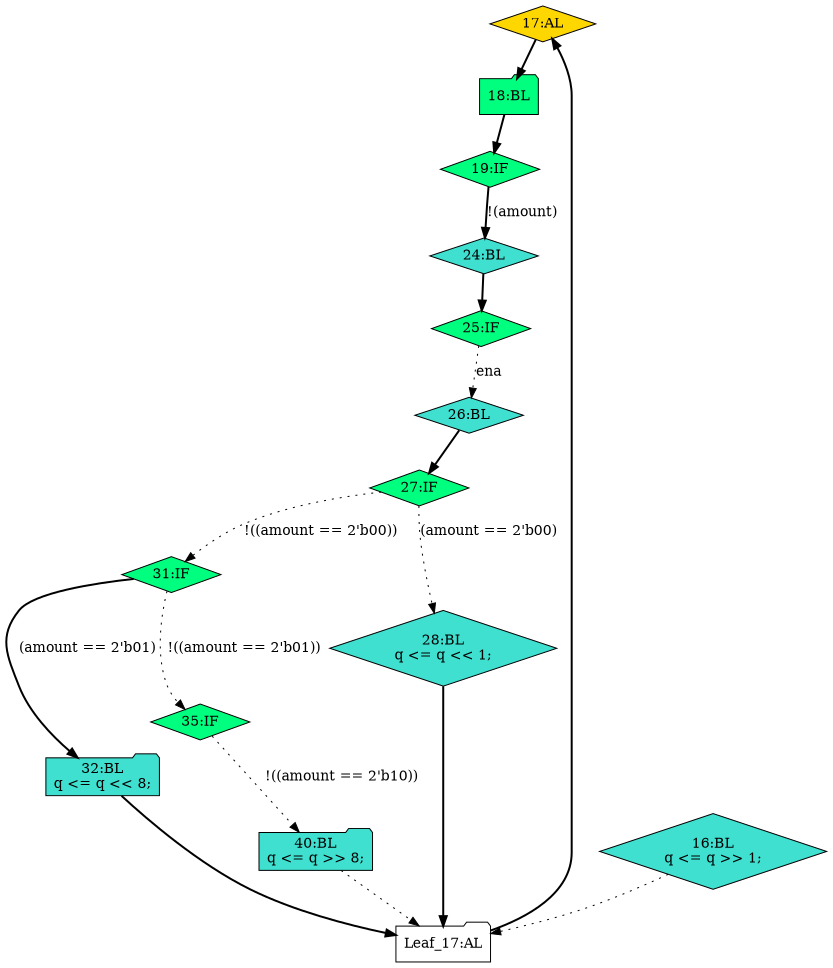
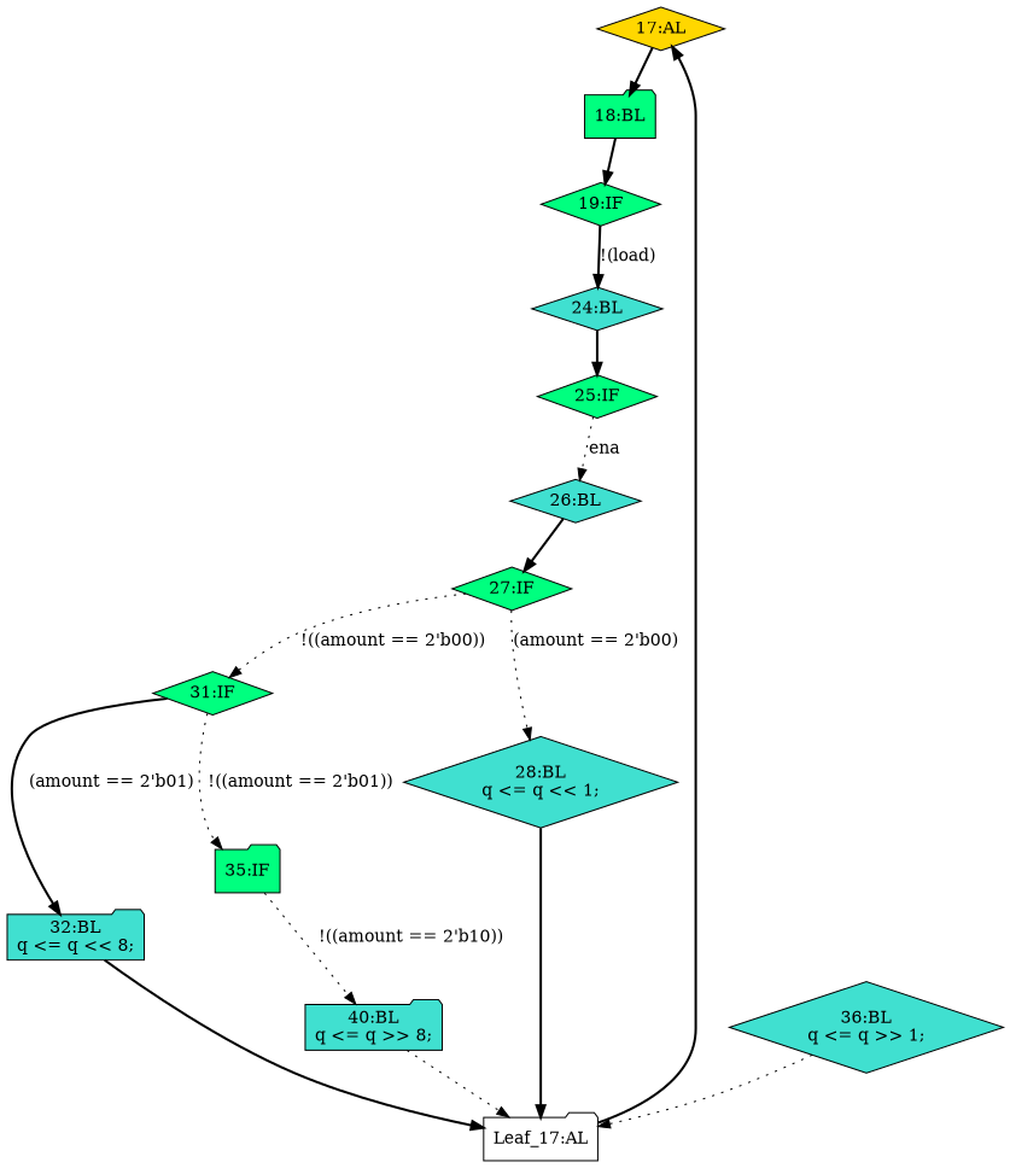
  strict digraph {
    node [fillcolor=springgreen shape=diamond statements="[]" style=filled typ=Block]
    edge [cond="[]" lineno=None style=bold]
    n1 [ast="<pyverilog.vparser.ast.Always object at 0x7ff70ff771d0>" clk_sens=True fillcolor=gold label="17:AL" sens="['clk']" typ=Always use_var="['load', 'ena', 'amount', 'data', 'q']"]
    n2 [ast="<pyverilog.vparser.ast.Block object at 0x7ff70ff64d10>" label="18:BL" shape=folder]
    n3 [ast="<pyverilog.vparser.ast.IfStatement object at 0x7ff70ff64610>" label="19:IF" typ=IfStatement]
    n4 [ast="<pyverilog.vparser.ast.Block object at 0x7ff70ff0ee90>" fillcolor=turquoise label="24:BL"]
    n5 [ast="<pyverilog.vparser.ast.IfStatement object at 0x7ff70ff7dd10>" label="27:IF" typ=IfStatement]
    n6 [ast="<pyverilog.vparser.ast.IfStatement object at 0x7ff7102dee50>" label="31:IF" typ=IfStatement]
    n7 [ast="<pyverilog.vparser.ast.Block object at 0x7ff70ff72650>" fillcolor=turquoise label="28:BL\nq <= q << 1;" statements="[<pyverilog.vparser.ast.NonblockingSubstitution object at 0x7ff70ff67650>]"]
    n8 [ast="<pyverilog.vparser.ast.Block object at 0x7ff70ff67450>" fillcolor=turquoise label="32:BL\nq <= q << 8;" shape=folder statements="[<pyverilog.vparser.ast.NonblockingSubstitution object at 0x7ff7140c5d10>]"]
-   n9 [ast="<pyverilog.vparser.ast.IfStatement object at 0x7ff70fbd8b10>" label="35:IF" typ=IfStatement]
+   n9 [ast="<pyverilog.vparser.ast.IfStatement object at 0x7ff70fbd8b10>" label="35:IF" shape=folder typ=IfStatement]
    n10 [def_var="['q']" label="Leaf_17:AL" shape=folder fillcolor="" statements="" style="" typ=""]
    n11 [ast="<pyverilog.vparser.ast.Block object at 0x7ff70fbd8350>" fillcolor=turquoise label="40:BL\nq <= q >> 8;" shape=folder statements="[<pyverilog.vparser.ast.NonblockingSubstitution object at 0x7ff70fbd8310>]"]
    n12 [ast="<pyverilog.vparser.ast.IfStatement object at 0x7ff70ff0ebd0>" label="25:IF" typ=IfStatement]
    n13 [ast="<pyverilog.vparser.ast.Block object at 0x7ff70ff0ecd0>" fillcolor=turquoise label="26:BL"]
-   n14 [ast="<pyverilog.vparser.ast.Block object at 0x7ff70ffe0f90>" fillcolor=turquoise label="16:BL\nq <= q >> 1;" statements="[<pyverilog.vparser.ast.NonblockingSubstitution object at 0x7ff70ff86550>]"]
+   n14 [ast="<pyverilog.vparser.ast.Block object at 0x7ff70ffe0f90>" fillcolor=turquoise label="36:BL\nq <= q >> 1;" statements="[<pyverilog.vparser.ast.NonblockingSubstitution object at 0x7ff70ff86550>]"]
    n1 -> n2
    n2 -> n3
-   n3 -> n4 [cond="['load']" label="!(amount)" lineno=19]
+   n3 -> n4 [cond="['load']" label="!(load)" lineno=19]
    n4 -> n12
    n5 -> n6 [cond="['amount']" label="!((amount == 2'b00))" lineno=27 style=dotted]
    n5 -> n7 [cond="['amount']" label="(amount == 2'b00)" lineno=27 style=dotted]
    n6 -> n8 [cond="['amount']" label="(amount == 2'b01)" lineno=31]
    n6 -> n9 [cond="['amount']" label="!((amount == 2'b01))" lineno=31 style=dotted]
    n7 -> n10
    n8 -> n10
    n9 -> n11 [cond="['amount']" label="!((amount == 2'b10))" lineno=35 style=dotted]
    n10 -> n1 [cond="" lineno=""]
    n11 -> n10 [style=dotted]
    n12 -> n13 [cond="['ena']" label=ena lineno=25 style=dotted]
    n13 -> n5
    n14 -> n10 [style=dotted]
  }
